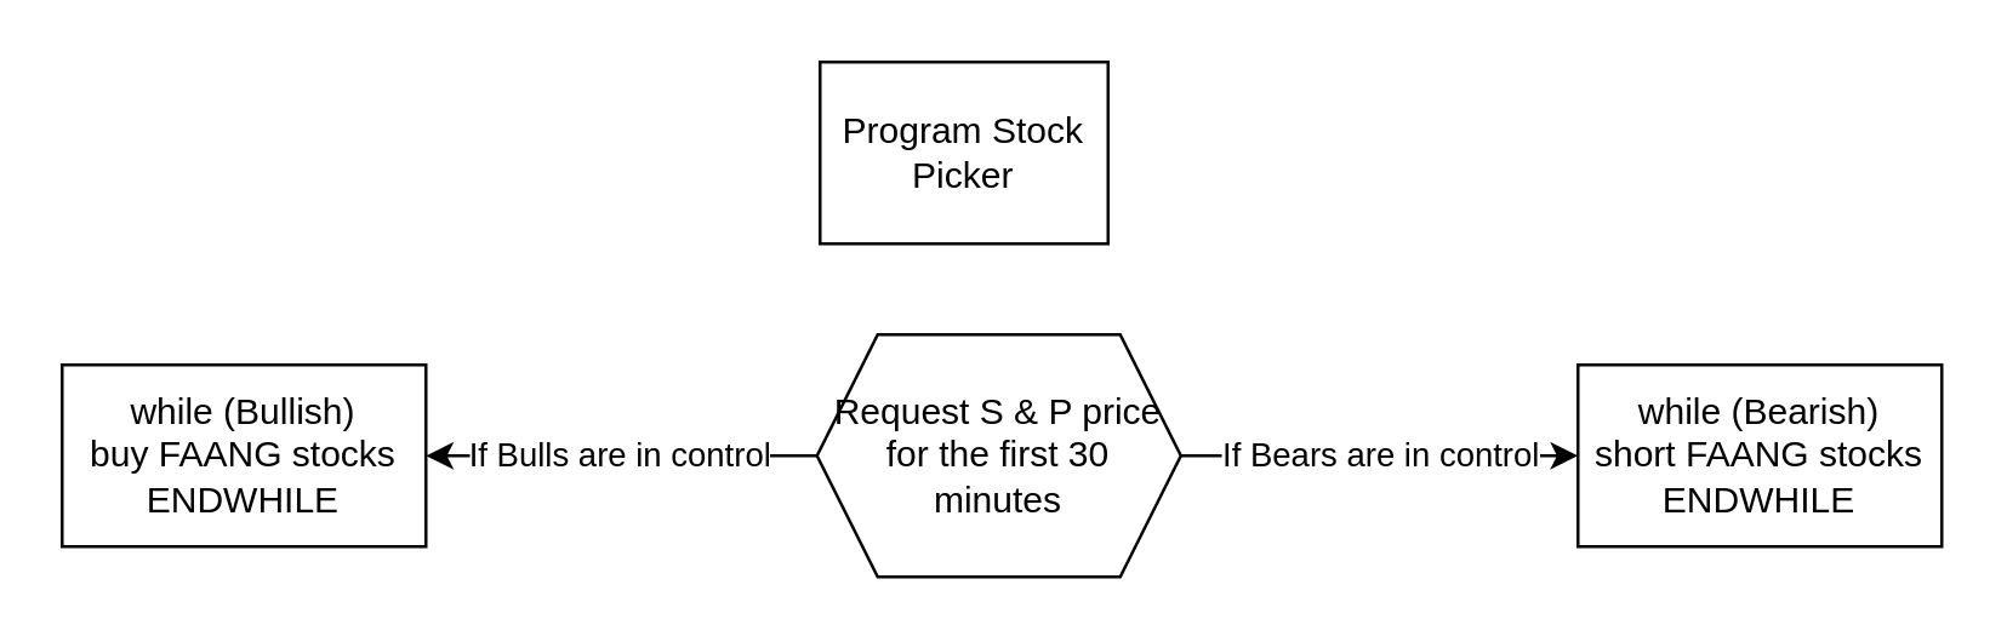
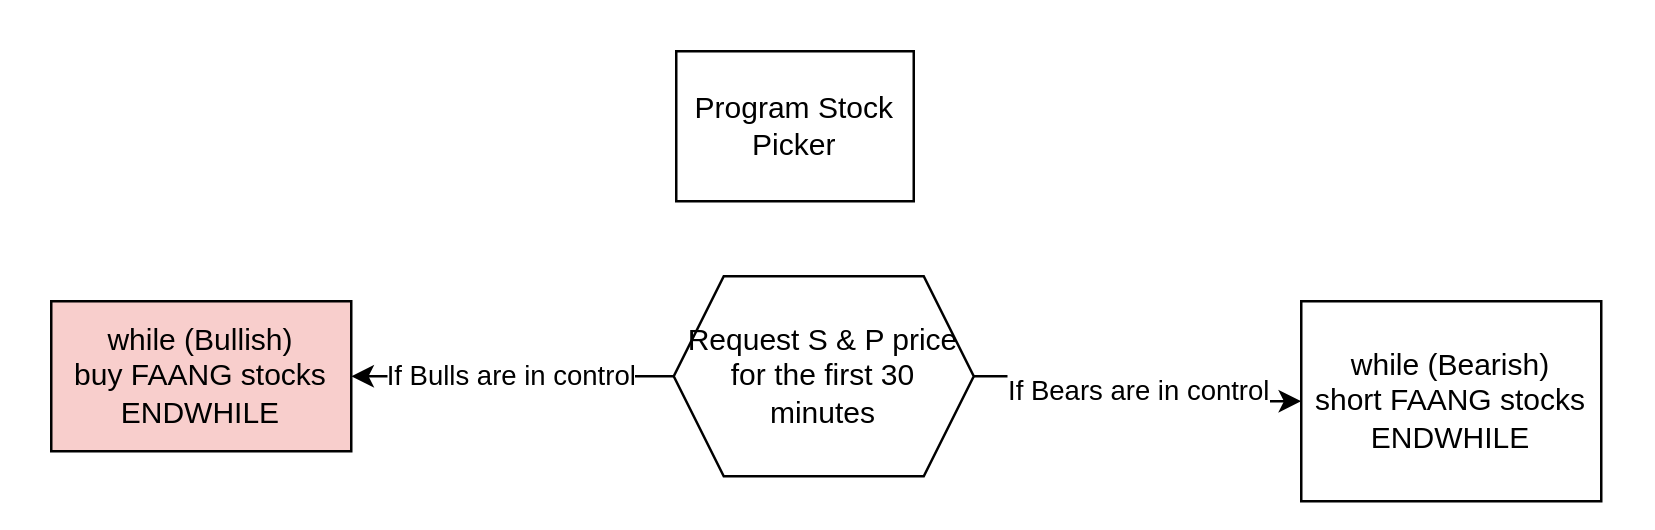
  <mxCell id="0" />
  <mxCell id="1" parent="0" />
  <mxCell id="2" value="Program Stock Picker" style="rounded=0;whiteSpace=wrap;html=1;" vertex="1" parent="1"><mxGeometry x="270" y="20" width="95" height="60" as="geometry" /></mxCell>
  <mxCell id="3" value="If Bulls are in control&lt;br&gt;" style="edgeStyle=orthogonalEdgeStyle;rounded=0;orthogonalLoop=1;jettySize=auto;html=1;" edge="1" parent="1" source="5" target="6"><mxGeometry relative="1" as="geometry" /></mxCell>
  <mxCell id="4" value="If Bears are in control" style="edgeStyle=orthogonalEdgeStyle;rounded=0;orthogonalLoop=1;jettySize=auto;html=1;" edge="1" parent="1" source="5" target="7"><mxGeometry relative="1" as="geometry" /></mxCell>
  <mxCell id="5" value="Request S &amp;amp; P price&lt;br&gt;for the first 30 minutes" style="shape=hexagon;perimeter=hexagonPerimeter2;whiteSpace=wrap;html=1;fixedSize=1;" vertex="1" parent="1"><mxGeometry x="269" y="110" width="120" height="80" as="geometry" /></mxCell>
- <mxCell id="6" value="while (Bullish)&lt;br&gt;buy FAANG stocks&lt;br&gt;ENDWHILE" style="whiteSpace=wrap;html=1;" vertex="1" parent="1"><mxGeometry x="20" y="120" width="120" height="60" as="geometry" /></mxCell>
- <mxCell id="7" value="while (Bearish)&lt;br&gt;short FAANG stocks&lt;br&gt;ENDWHILE" style="whiteSpace=wrap;html=1;" vertex="1" parent="1"><mxGeometry x="520" y="120" width="120" height="60" as="geometry" /></mxCell>
+ <mxCell id="6" value="while (Bullish)&lt;br&gt;buy FAANG stocks&lt;br&gt;ENDWHILE" style="whiteSpace=wrap;html=1;fillColor=#f8cecc;" vertex="1" parent="1"><mxGeometry x="20" y="120" width="120" height="60" as="geometry" /></mxCell>
+ <mxCell id="7" value="while (Bearish)&lt;br&gt;short FAANG stocks&lt;br&gt;ENDWHILE" style="whiteSpace=wrap;html=1;" vertex="1" parent="1"><mxGeometry x="520" y="120" width="120" height="80" as="geometry" /></mxCell>
